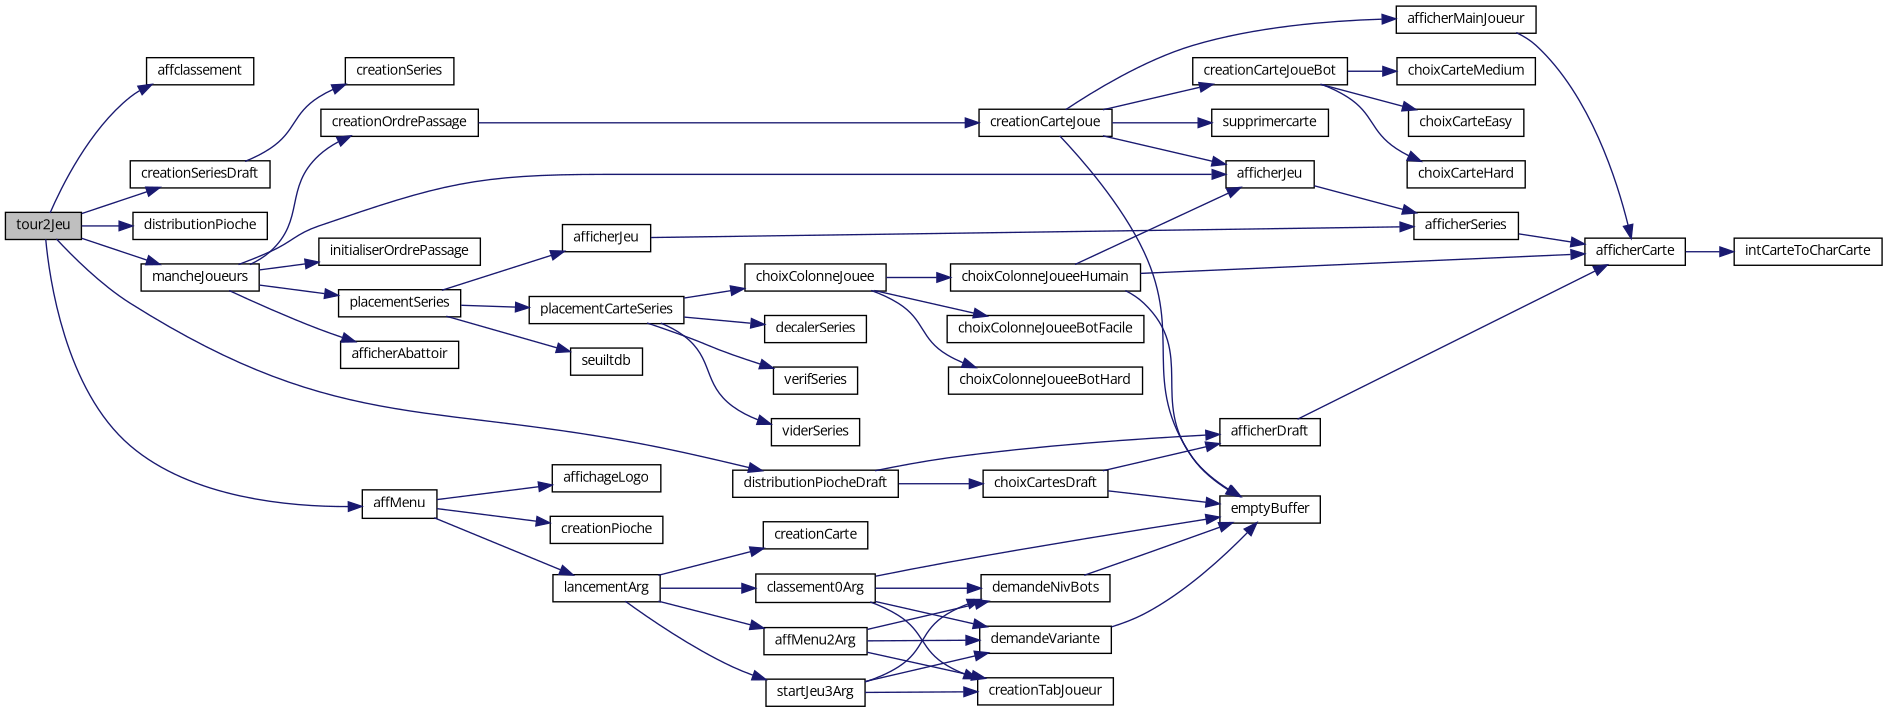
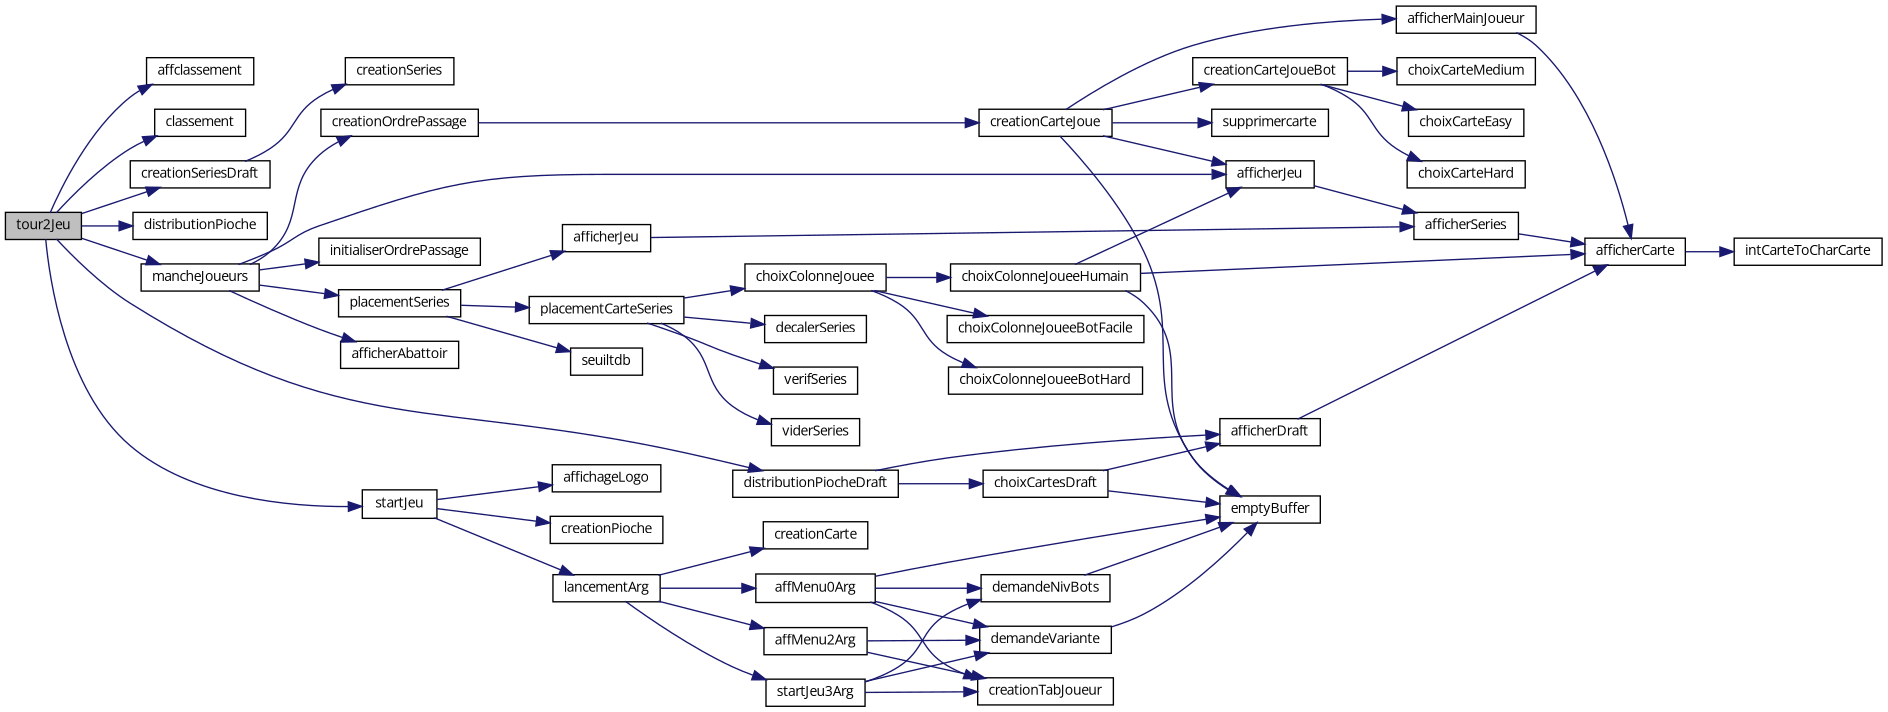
  digraph {
    fontname="Open Sans"
    rankdir=LR
    node [color=black fillcolor=white fontname="Open Sans" fontsize=10 shape=record style=filled]
    edge [color=midnightblue fontname="Open Sans" fontsize=10 labelfontname=Helvetica labelfontsize=10 style=solid]
    n1 [fillcolor=grey75 fontcolor=black height=0.2 label=tour2Jeu width=0.4]
    n2 [height=0.2 label=affclassement width=0.4]
+   n3 [height=0.2 label=classement width=0.4]
    n4 [height=0.2 label=creationSeriesDraft width=0.4]
    n5 [height=0.2 label=distributionPioche width=0.4]
    n6 [height=0.2 label=distributionPiocheDraft width=0.4]
    n7 [height=0.2 label=mancheJoueurs width=0.4]
-   n8 [height=0.2 label=affMenu width=0.4]
+   n8 [height=0.2 label=startJeu width=0.4]
    n9 [height=0.2 label=creationSeries width=0.4]
    n10 [height=0.2 label=afficherDraft width=0.4]
    n11 [height=0.2 label=choixCartesDraft width=0.4]
    n12 [height=0.2 label=afficherAbattoir width=0.4]
    n13 [height=0.2 label=afficherJeu width=0.4]
    n14 [height=0.2 label=creationOrdrePassage width=0.4]
    n15 [height=0.2 label=initialiserOrdrePassage width=0.4]
    n16 [height=0.2 label=placementSeries width=0.4]
    n17 [height=0.2 label=affichageLogo width=0.4]
    n18 [height=0.2 label=creationPioche width=0.4]
    n19 [height=0.2 label=lancementArg width=0.4]
    n20 [height=0.2 label=afficherCarte width=0.4]
    n21 [height=0.2 label=emptyBuffer width=0.4]
    n22 [height=0.2 label=intCarteToCharCarte width=0.4]
    n23 [height=0.2 label=afficherSeries width=0.4]
    n24 [height=0.2 label=creationCarteJoue width=0.4]
    n25 [height=0.2 label=afficherJeu width=0.4]
    n26 [height=0.2 label=placementCarteSeries width=0.4]
    n27 [height=0.2 label=seuiltdb width=0.4]
    n28 [height=0.2 label=afficherMainJoueur width=0.4]
    n29 [height=0.2 label=creationCarteJoueBot width=0.4]
    n30 [height=0.2 label=supprimercarte width=0.4]
    n31 [height=0.2 label=choixCarteEasy width=0.4]
    n32 [height=0.2 label=choixCarteHard width=0.4]
    n33 [height=0.2 label=choixCarteMedium width=0.4]
    n34 [height=0.2 label=choixColonneJouee width=0.4]
    n35 [height=0.2 label=decalerSeries width=0.4]
    n36 [height=0.2 label=verifSeries width=0.4]
    n37 [height=0.2 label=viderSeries width=0.4]
    n38 [height=0.2 label=choixColonneJoueeBotFacile width=0.4]
    n39 [height=0.2 label=choixColonneJoueeBotHard width=0.4]
    n40 [height=0.2 label=choixColonneJoueeHumain width=0.4]
    n41 [height=0.2 label=creationCarte width=0.4]
-   n42 [height=0.2 label=classement0Arg width=0.4]
+   n42 [height=0.2 label=affMenu0Arg width=0.4]
    n43 [height=0.2 label=affMenu2Arg width=0.4]
    n44 [height=0.2 label=startJeu3Arg width=0.4]
    n45 [height=0.2 label=creationTabJoueur width=0.4]
    n46 [height=0.2 label=demandeNivBots width=0.4]
    n47 [height=0.2 label=demandeVariante width=0.4]
    n1 -> n2
+   n1 -> n3
    n1 -> n4
    n1 -> n5
    n1 -> n6
    n1 -> n7
    n1 -> n8
    n4 -> n9
    n6 -> n10
    n6 -> n11
    n7 -> n12
    n7 -> n13
    n7 -> n14
    n7 -> n15
    n7 -> n16
    n8 -> n17
    n8 -> n18
    n8 -> n19
    n10 -> n20
    n11 -> n10
    n11 -> n21
    n13 -> n23
    n14 -> n24
    n16 -> n25
    n16 -> n26
    n16 -> n27
    n19 -> n41
    n19 -> n42
    n19 -> n43
    n19 -> n44
    n20 -> n22
    n23 -> n20
    n24 -> n13
    n24 -> n21
    n24 -> n28
    n24 -> n29
    n24 -> n30
    n25 -> n23
    n26 -> n34
    n26 -> n35
    n26 -> n36
    n26 -> n37
    n28 -> n20
    n29 -> n31
    n29 -> n32
    n29 -> n33
    n34 -> n38
    n34 -> n39
    n34 -> n40
    n40 -> n13
    n40 -> n20
    n40 -> n21
    n42 -> n21
    n42 -> n45
    n42 -> n46
    n42 -> n47
    n43 -> n45
-   n43 -> n46
    n43 -> n47
    n44 -> n45
    n44 -> n46
    n44 -> n47
    n46 -> n21
    n47 -> n21
  }
